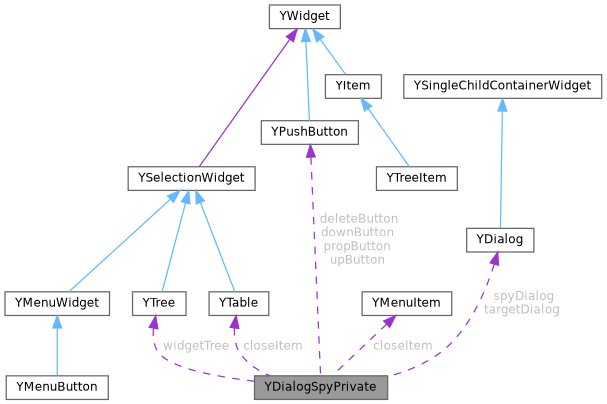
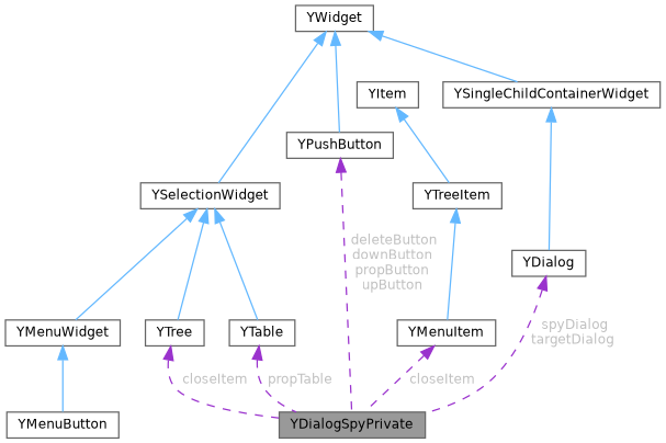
  digraph {
    node [color=gray40 fillcolor=white fontname=Helvetica fontsize=10 shape=box style=filled]
    edge [color=steelblue1 dir=back fontname=Helvetica fontsize=10 labelfontname=Helvetica labelfontsize=10 style=solid]
    n1 [fillcolor=grey60 fontcolor=black height=0.2 label=YDialogSpyPrivate width=0.4]
    n2 [height=0.2 label=YDialog width=0.4]
    n3 [height=0.2 label=YSingleChildContainerWidget width=0.4]
    n4 [height=0.2 label=YWidget width=0.4]
    n5 [height=0.2 label=YSelectionWidget width=0.4]
    n6 [height=0.2 label=YPushButton width=0.4]
    n7 [height=0.2 label=YTree width=0.4]
    n8 [height=0.2 label=YMenuWidget width=0.4]
    n9 [height=0.2 label=YTable width=0.4]
    n10 [height=0.2 label=YMenuButton width=0.4]
    n11 [height=0.2 label=YMenuItem width=0.4]
    n12 [height=0.2 label=YTreeItem width=0.4]
    n13 [height=0.2 label=YItem width=0.4]
    n2 -> n1 [color=darkorchid3 fontcolor=grey label=" spyDialog\ntargetDialog" style=dashed]
    n3 -> n2
-   n4 -> n13
-   n4 -> n5 [color=darkorchid3]
+   n4 -> n3
+   n4 -> n5
    n4 -> n6
    n5 -> n7
    n5 -> n8
    n5 -> n9
    n6 -> n1 [color=darkorchid3 fontcolor=grey label=" deleteButton\ndownButton\npropButton\nupButton" style=dashed]
-   n7 -> n1 [color=darkorchid3 fontcolor=grey label=" widgetTree" style=dashed]
+   n7 -> n1 [color=darkorchid3 fontcolor=grey label=" closeItem" style=dashed]
    n8 -> n10
-   n9 -> n1 [color=darkorchid3 fontcolor=grey label=" closeItem" style=dashed]
+   n9 -> n1 [color=darkorchid3 fontcolor=grey label=" propTable" style=dashed]
    n11 -> n1 [color=darkorchid3 fontcolor=grey label=" closeItem" style=dashed]
+   n12 -> n11
    n13 -> n12
  }
